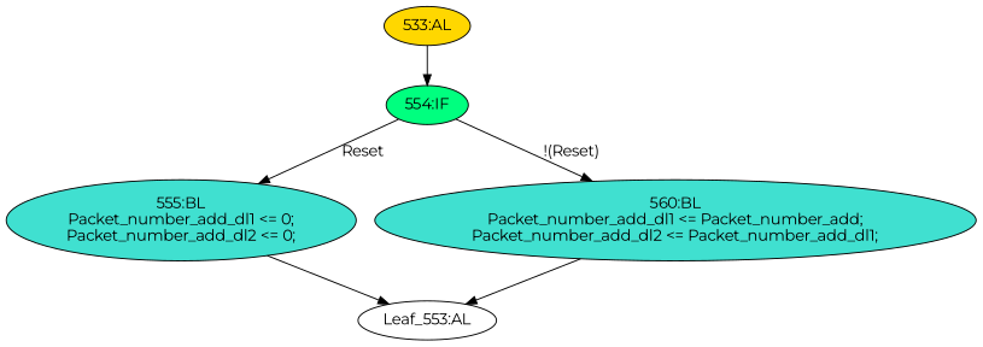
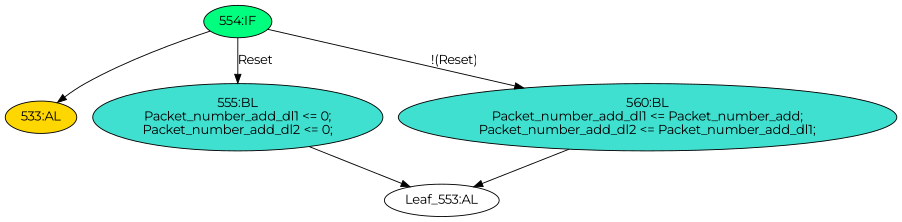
  strict digraph {
    fontname=Montserrat
    node [fillcolor=turquoise fontname=Montserrat statements="[]" style=filled typ=Block]
    edge [cond="[]" fontname=Montserrat lineno=None]
    n1 [ast="<pyverilog.vparser.ast.Always object at 0x7fbd1c2d4390>" clk_sens=False fillcolor=gold label="533:AL" sens="['Clk_SYS', 'Reset']" typ=Always use_var="['Reset', 'Packet_number_add_dl1', 'Packet_number_add']"]
    n2 [ast="<pyverilog.vparser.ast.IfStatement object at 0x7fbd1c2d4510>" fillcolor=springgreen label="554:IF" typ=IfStatement]
    n3 [ast="<pyverilog.vparser.ast.Block object at 0x7fbd1c2d4890>" label="555:BL\nPacket_number_add_dl1 <= 0;\nPacket_number_add_dl2 <= 0;" statements="[<pyverilog.vparser.ast.NonblockingSubstitution object at 0x7fbd1c2d48d0>, <pyverilog.vparser.ast.NonblockingSubstitution object at 0x7fbd1c2d4a50>]"]
    n4 [ast="<pyverilog.vparser.ast.Block object at 0x7fbd1c2d4550>" label="560:BL\nPacket_number_add_dl1 <= Packet_number_add;\nPacket_number_add_dl2 <= Packet_number_add_dl1;" statements="[<pyverilog.vparser.ast.NonblockingSubstitution object at 0x7fbd1c2d4590>, <pyverilog.vparser.ast.NonblockingSubstitution object at 0x7fbd1c2d4710>]"]
    n5 [def_var="['Packet_number_add_dl1', 'Packet_number_add_dl2']" label="Leaf_553:AL" fillcolor="" statements="" style="" typ=""]
-   n1 -> n2
+   n2 -> n1
    n2 -> n3 [cond="['Reset']" label=Reset lineno=554]
    n2 -> n4 [cond="['Reset']" label="!(Reset)" lineno=554]
    n3 -> n5
    n4 -> n5
  }
